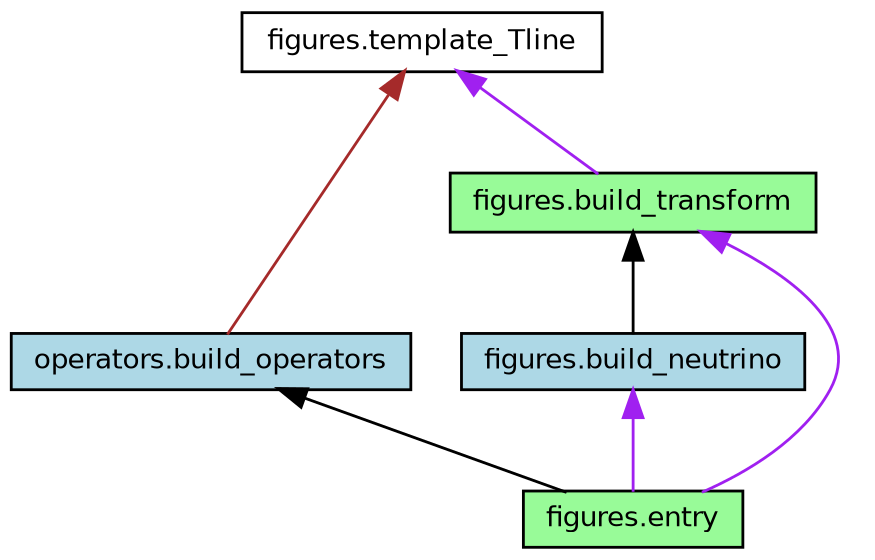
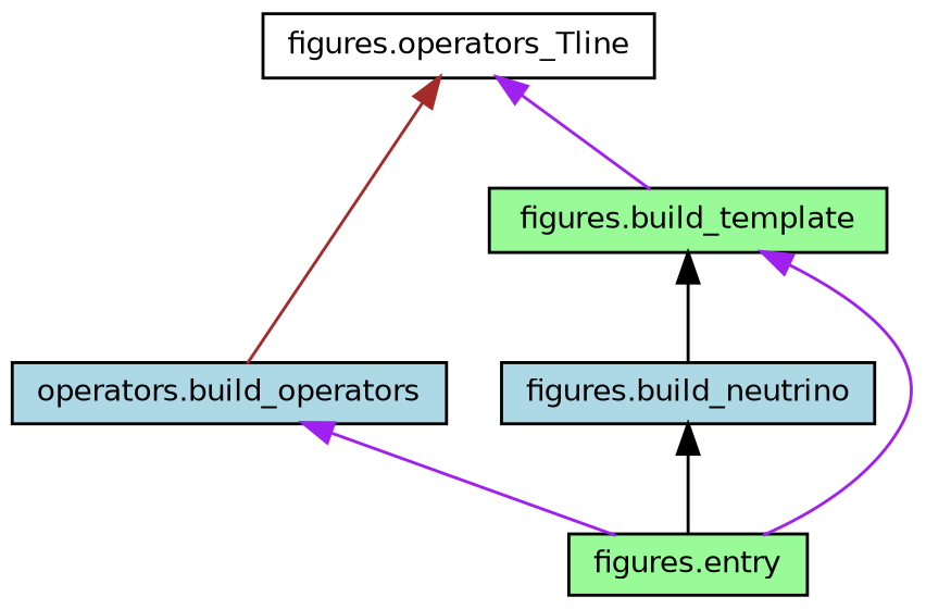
  digraph {
    rankdir=TB
    node [color=black fillcolor=lightblue fontname=Helvetica fontsize=10 shape=record style=filled]
    edge [color=purple dir=back fontname=Helvetica fontsize=10 labelfontname=Helvetica labelfontsize=10 style=solid]
-   n1 [fillcolor=white fontcolor=black height=0.2 label="figures.template_Tline" width=0.4]
+   n1 [fillcolor=white fontcolor=black height=0.2 label="figures.operators_Tline" width=0.4]
    n2 [height=0.2 label="operators.build_operators" width=0.4]
-   n3 [fillcolor=palegreen height=0.2 label="figures.build_transform" width=0.4]
+   n3 [fillcolor=palegreen height=0.2 label="figures.build_template" width=0.4]
    n4 [height=0.2 label="figures.build_neutrino" width=0.4]
    n5 [fillcolor=palegreen height=0.2 label="figures.entry" width=0.4]
    n1 -> n2 [color=brown]
    n1 -> n3
-   n2 -> n5 [color=black]
+   n2 -> n5
    n3 -> n4 [color=black]
    n3 -> n5
-   n4 -> n5
+   n4 -> n5 [color=black]
  }
